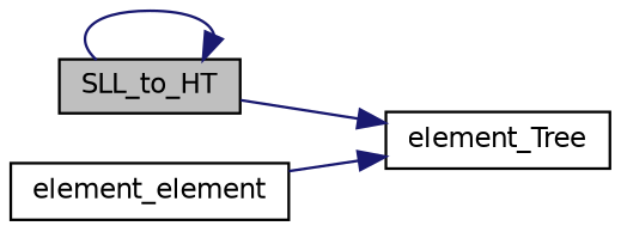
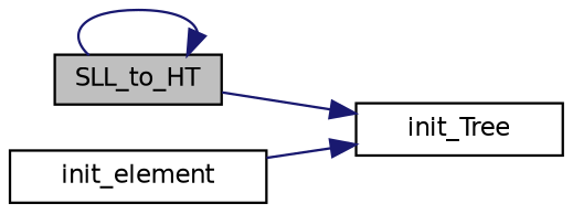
  digraph {
    rankdir=LR
    node [color=black fillcolor=white fontname=Helvetica fontsize=10 shape=record style=filled]
    edge [color=midnightblue fontname=Helvetica fontsize=10 labelfontname=Helvetica labelfontsize=10 style=solid]
    n1 [fillcolor=grey75 fontcolor=black height=0.2 label=SLL_to_HT width=0.4]
-   n2 [height=0.2 label=element_Tree width=0.4]
-   n3 [height=0.2 label=element_element width=0.4]
+   n2 [height=0.2 label=init_Tree width=0.4]
+   n3 [height=0.2 label=init_element width=0.4]
    n1 -> n1
    n1 -> n2
    n3 -> n2
  }
